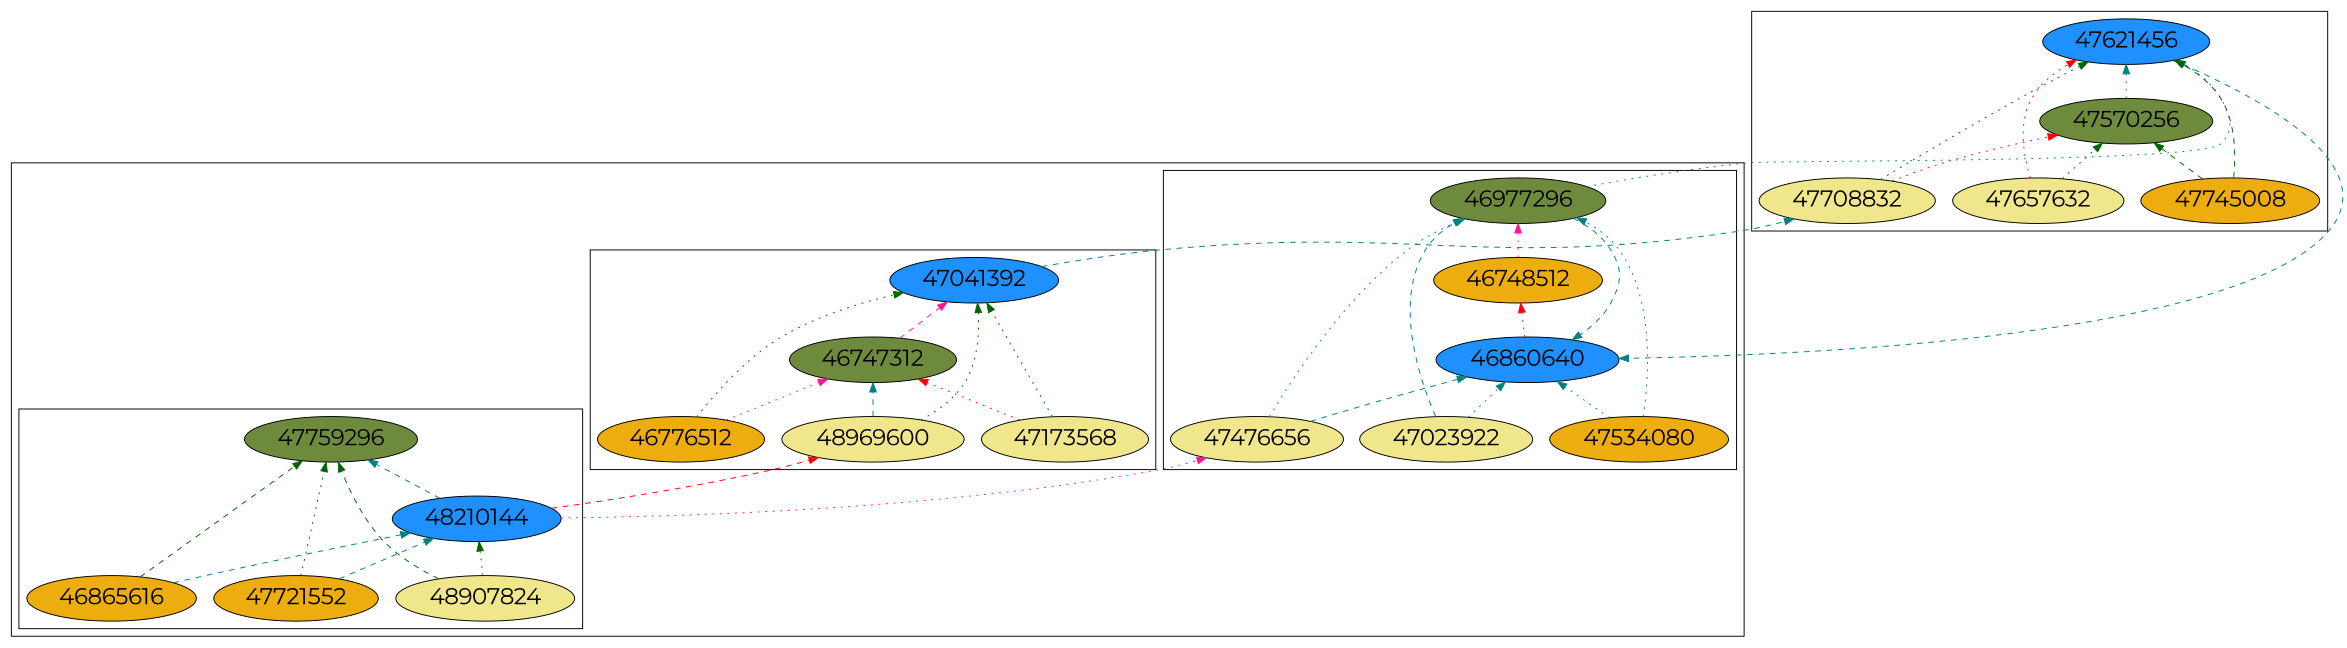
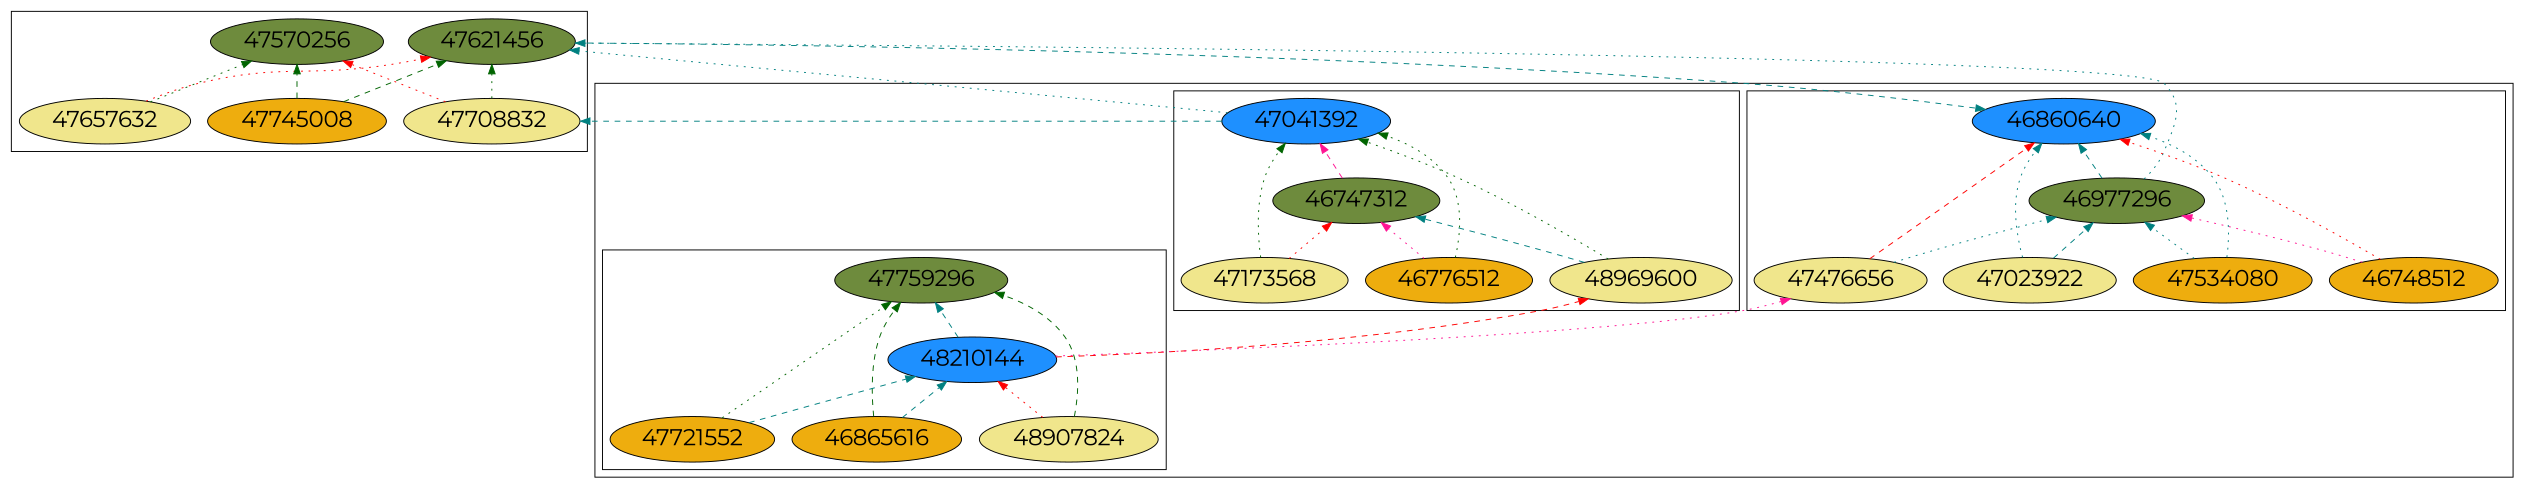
  digraph {
    fontname=Montserrat
    fontsize=24
    rankdir=BT
    node [fillcolor=khaki fontname=Montserrat fontsize=24 shape=ellipse style=filled]
    edge [arrowhead=normal color=teal constraint=true fontname=Montserrat style=dotted]
    48210144 [fillcolor=dodgerblue]
    47759296 [fillcolor=darkolivegreen4]
    48907824
    46865616 [fillcolor=darkgoldenrod2]
    47721552 [fillcolor=darkgoldenrod2]
    47041392 [fillcolor=dodgerblue]
    46747312 [fillcolor=darkolivegreen4]
    47173568
    48969600
    46776512 [fillcolor=darkgoldenrod2]
    46860640 [fillcolor=dodgerblue]
    46977296 [fillcolor=darkolivegreen4]
    n13 [label=47023922]
    47476656
    46748512 [fillcolor=darkgoldenrod2]
    47534080 [fillcolor=darkgoldenrod2]
-   47621456 [fillcolor=dodgerblue]
+   47621456 [fillcolor=darkolivegreen4]
    47570256 [fillcolor=darkolivegreen4]
    47657632
    47708832
    47745008 [fillcolor=darkgoldenrod2]
    subgraph cluster_1 {
      subgraph cluster_2 {
        48210144
        47759296
        48907824
        46865616
        47721552
      }
      subgraph cluster_3 {
        47041392
        46747312
        47173568
        48969600
        46776512
      }
      subgraph cluster_4 {
        46860640
        46977296
        n13
        47476656
        46748512
        47534080
      }
    }
    subgraph cluster_5 {
      47621456
      47570256
      47657632
      47708832
      47745008
    }
    48210144 -> 47759296 [style=dashed]
    48210144 -> 48969600 [color=red style=dashed]
    48210144 -> 47476656 [color=deeppink]
-   48907824 -> 48210144 [color=darkgreen]
+   48907824 -> 48210144 [color=red]
    48907824 -> 47759296 [color=darkgreen style=dashed]
    46865616 -> 48210144 [style=dashed]
    46865616 -> 47759296 [color=darkgreen style=dashed]
    47721552 -> 48210144 [style=dashed]
    47721552 -> 47759296 [color=darkgreen]
    47041392 -> 47708832 [style=dashed]
    46747312 -> 47041392 [color=deeppink style=dashed]
    47173568 -> 47041392 [color=darkgreen]
    47173568 -> 46747312 [color=red]
    48969600 -> 47041392 [color=darkgreen]
    48969600 -> 46747312 [style=dashed]
    46776512 -> 47041392 [color=darkgreen]
    46776512 -> 46747312 [color=deeppink]
    46977296 -> 46860640 [style=dashed]
    46977296 -> 47621456 [constraint=false]
    n13 -> 46860640
    n13 -> 46977296 [style=dashed]
-   47476656 -> 46860640 [style=dashed]
+   47476656 -> 46860640 [color=red style=dashed]
    47476656 -> 46977296
-   46860640 -> 46748512 [color=red]
+   46748512 -> 46860640 [color=red]
    46748512 -> 46977296 [color=deeppink]
    47534080 -> 46860640
    47534080 -> 46977296
    47621456 -> 46860640 [style=dashed]
-   47570256 -> 47621456
+   47041392 -> 47621456
    47657632 -> 47621456 [color=red]
    47657632 -> 47570256 [color=darkgreen]
    47708832 -> 47621456 [color=darkgreen]
    47708832 -> 47570256 [color=red]
    47745008 -> 47621456 [color=darkgreen style=dashed]
    47745008 -> 47570256 [color=darkgreen style=dashed]
  }
